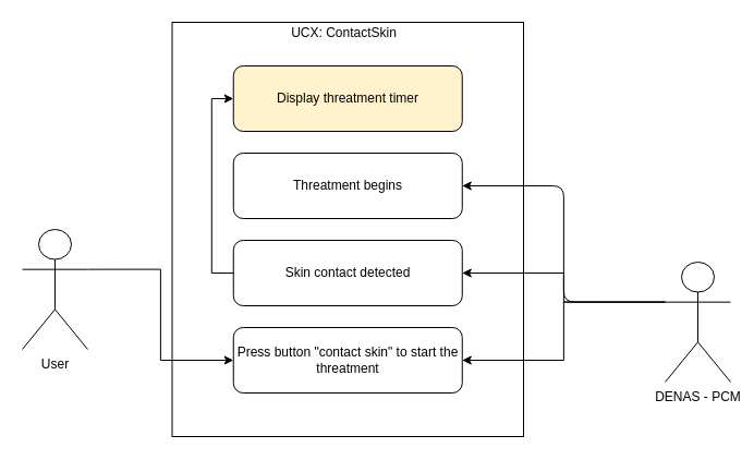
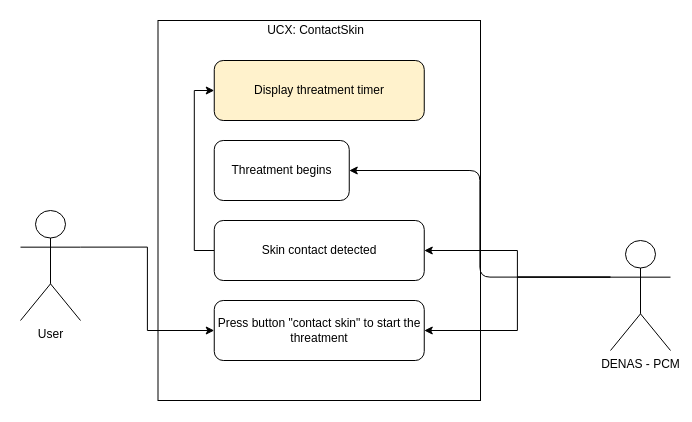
  <mxCell id="0" />
  <mxCell id="1" parent="0" />
  <mxCell id="2" value="" style="rounded=0;whiteSpace=wrap;html=1;" vertex="1" parent="1"><mxGeometry x="157.5" y="20" width="322.5" height="380" as="geometry" /></mxCell>
  <mxCell id="3" style="edgeStyle=orthogonalEdgeStyle;rounded=0;orthogonalLoop=1;jettySize=auto;html=1;exitX=1;exitY=0.333;exitDx=0;exitDy=0;exitPerimeter=0;" edge="1" parent="1" source="4" target="9"><mxGeometry relative="1" as="geometry" /></mxCell>
  <mxCell id="4" value="User" style="shape=umlActor;verticalLabelPosition=bottom;verticalAlign=top;html=1;outlineConnect=0;" vertex="1" parent="1"><mxGeometry x="20" y="210" width="60" height="110" as="geometry" /></mxCell>
  <mxCell id="5" value="UCX: ContactSkin" style="text;html=1;strokeColor=none;fillColor=none;align=center;verticalAlign=middle;whiteSpace=wrap;rounded=0;" vertex="1" parent="1"><mxGeometry x="172.5" y="20" width="285" height="20" as="geometry" /></mxCell>
  <mxCell id="6" style="edgeStyle=orthogonalEdgeStyle;rounded=0;orthogonalLoop=1;jettySize=auto;html=1;exitX=0;exitY=0.333;exitDx=0;exitDy=0;exitPerimeter=0;" edge="1" parent="1" source="8" target="13"><mxGeometry relative="1" as="geometry" /></mxCell>
  <mxCell id="7" style="edgeStyle=orthogonalEdgeStyle;rounded=0;orthogonalLoop=1;jettySize=auto;html=1;entryX=1;entryY=0.5;entryDx=0;entryDy=0;exitX=0;exitY=0.333;exitDx=0;exitDy=0;exitPerimeter=0;" edge="1" parent="1" source="8" target="9"><mxGeometry relative="1" as="geometry" /></mxCell>
  <mxCell id="8" value="DENAS - PCM" style="shape=umlActor;verticalLabelPosition=bottom;verticalAlign=top;html=1;outlineConnect=0;" vertex="1" parent="1"><mxGeometry x="610" y="240" width="60" height="110" as="geometry" /></mxCell>
  <mxCell id="9" value="Press button &quot;contact skin&quot; to start the threatment" style="rounded=1;whiteSpace=wrap;html=1;" vertex="1" parent="1"><mxGeometry x="213.75" y="300" width="210" height="60" as="geometry" /></mxCell>
- <mxCell id="10" value="Threatment begins" style="rounded=1;whiteSpace=wrap;html=1;" vertex="1" parent="1"><mxGeometry x="213.75" y="140" width="210" height="60" as="geometry" /></mxCell>
+ <mxCell id="10" value="Threatment begins" style="rounded=1;whiteSpace=wrap;html=1;" vertex="1" parent="1"><mxGeometry x="213.75" y="140" width="135" height="60" as="geometry" /></mxCell>
  <mxCell id="11" value="" style="endArrow=classic;html=1;strokeColor=#000000;edgeStyle=orthogonalEdgeStyle;entryX=1;entryY=0.5;entryDx=0;entryDy=0;exitX=0;exitY=0.333;exitDx=0;exitDy=0;exitPerimeter=0;" edge="1" parent="1" source="8" target="10"><mxGeometry width="50" height="50" relative="1" as="geometry"><mxPoint x="620" y="320" as="sourcePoint" /><mxPoint x="430" y="290" as="targetPoint" /></mxGeometry></mxCell>
  <mxCell id="12" style="edgeStyle=orthogonalEdgeStyle;rounded=0;orthogonalLoop=1;jettySize=auto;html=1;entryX=0;entryY=0.5;entryDx=0;entryDy=0;exitX=0;exitY=0.5;exitDx=0;exitDy=0;" edge="1" parent="1" source="13" target="14"><mxGeometry relative="1" as="geometry" /></mxCell>
  <mxCell id="13" value="Skin contact detected" style="rounded=1;whiteSpace=wrap;html=1;" vertex="1" parent="1"><mxGeometry x="213.75" y="220" width="210" height="60" as="geometry" /></mxCell>
  <mxCell id="14" value="Display threatment timer" style="rounded=1;whiteSpace=wrap;html=1;fillColor=#fff2cc;" vertex="1" parent="1"><mxGeometry x="213.75" y="60" width="210" height="60" as="geometry" /></mxCell>
